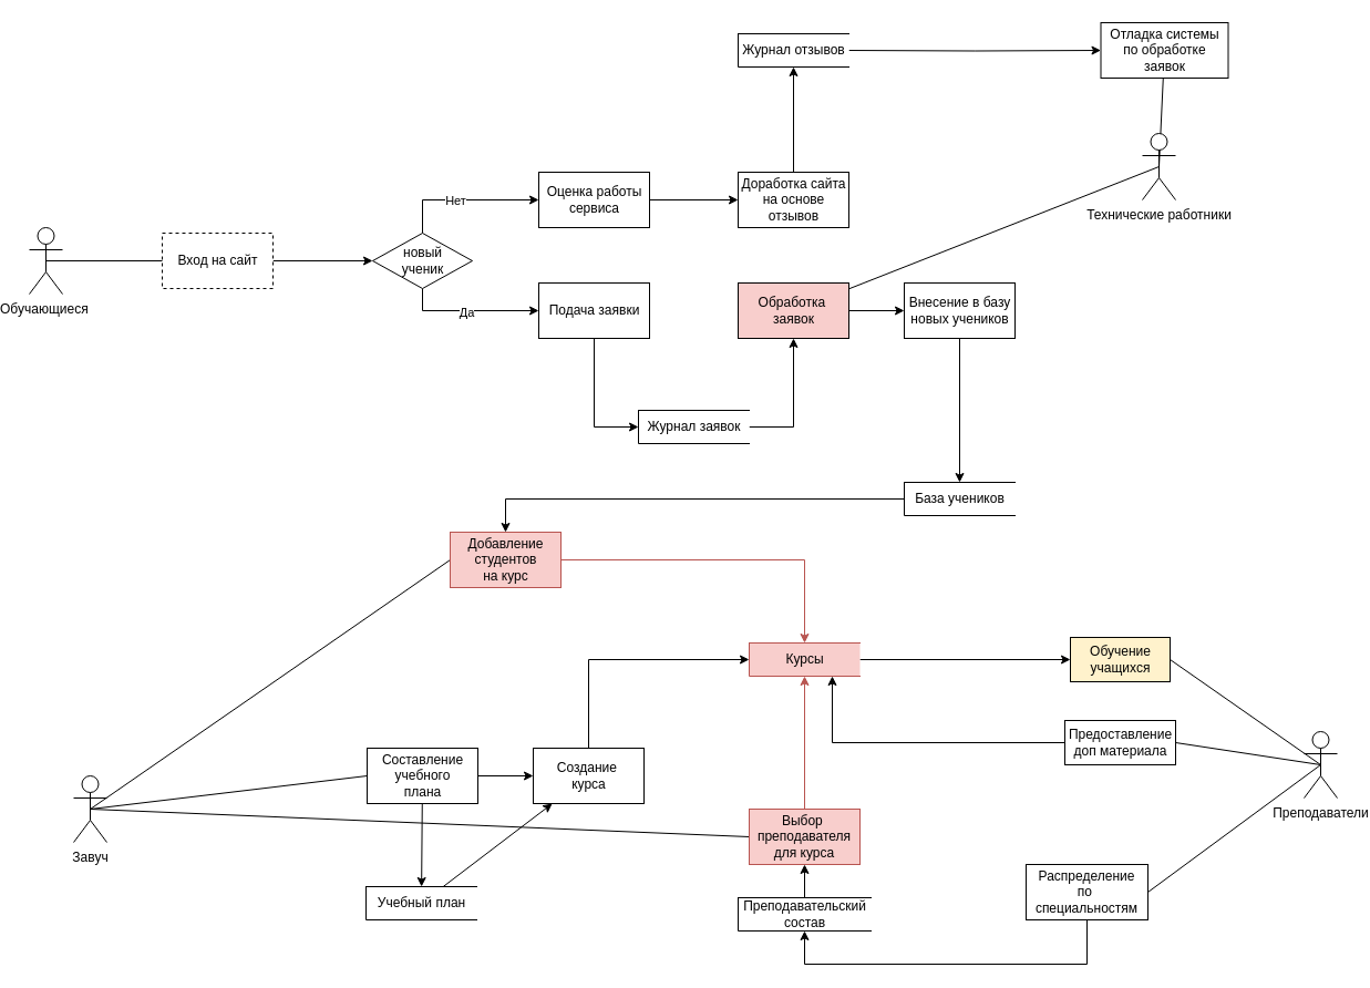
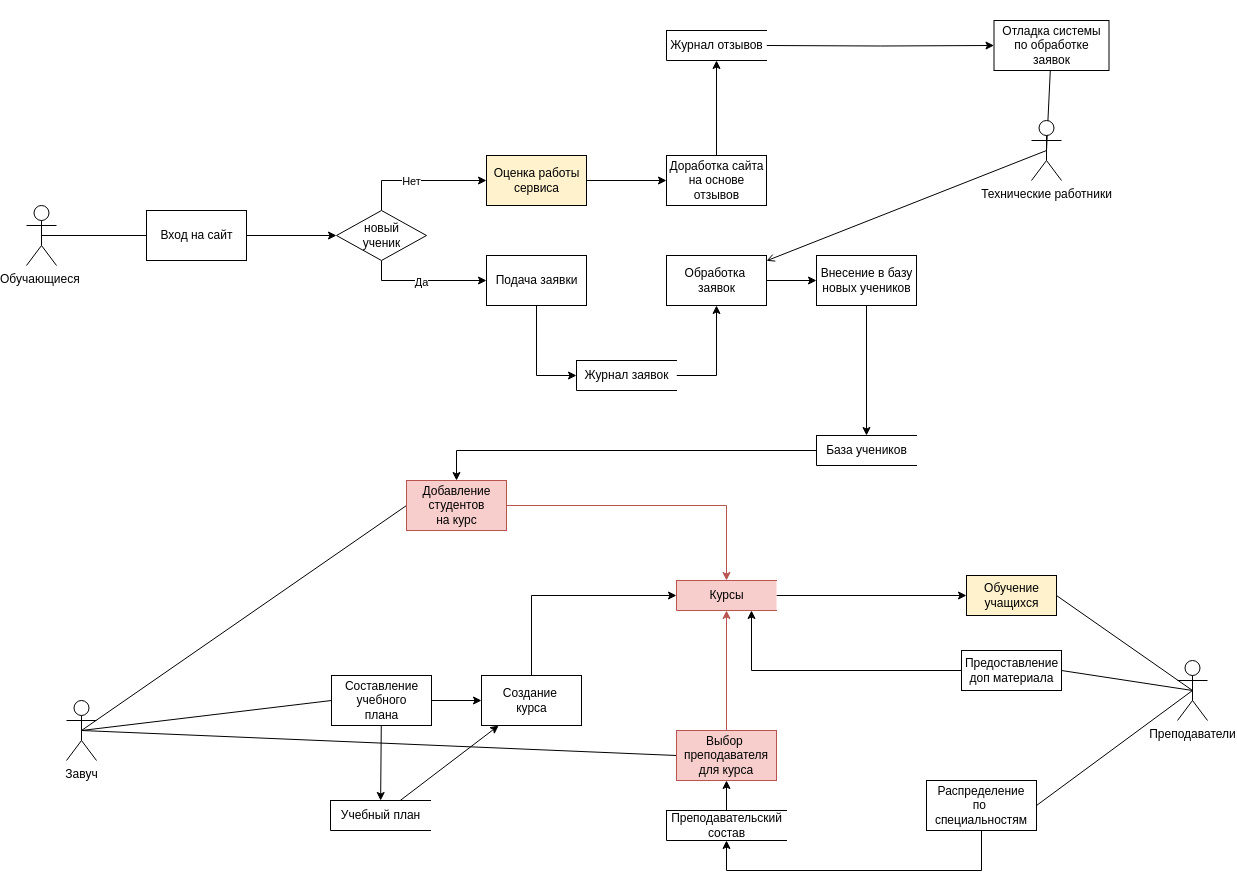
  <mxCell id="0" />
  <mxCell id="1" parent="0" />
  <mxCell id="2" value="Обучающиеся&amp;nbsp;&lt;br&gt;" style="shape=umlActor;verticalLabelPosition=bottom;verticalAlign=top;html=1;outlineConnect=0;" parent="1" vertex="1"><mxGeometry x="20" y="205" width="30" height="60" as="geometry" /></mxCell>
  <mxCell id="3" style="rounded=0;orthogonalLoop=1;jettySize=auto;html=1;exitX=0.5;exitY=0.5;exitDx=0;exitDy=0;exitPerimeter=0;entryX=1;entryY=0.5;entryDx=0;entryDy=0;endArrow=none;endFill=0;" parent="1" source="6" target="54" edge="1"><mxGeometry relative="1" as="geometry" /></mxCell>
  <mxCell id="4" style="rounded=0;orthogonalLoop=1;jettySize=auto;html=1;exitX=0.5;exitY=0.5;exitDx=0;exitDy=0;exitPerimeter=0;entryX=1;entryY=0.5;entryDx=0;entryDy=0;endArrow=none;endFill=0;" parent="1" source="6" target="39" edge="1"><mxGeometry relative="1" as="geometry" /></mxCell>
  <mxCell id="5" style="edgeStyle=none;rounded=0;orthogonalLoop=1;jettySize=auto;html=1;exitX=0.5;exitY=0.5;exitDx=0;exitDy=0;exitPerimeter=0;entryX=1;entryY=0.5;entryDx=0;entryDy=0;endArrow=none;endFill=0;" parent="1" source="6" target="37" edge="1"><mxGeometry relative="1" as="geometry" /></mxCell>
  <mxCell id="6" value="Преподаватели&lt;br&gt;" style="shape=umlActor;verticalLabelPosition=bottom;verticalAlign=top;html=1;outlineConnect=0;" parent="1" vertex="1"><mxGeometry x="1171" y="660" width="30" height="60" as="geometry" /></mxCell>
  <mxCell id="7" style="rounded=0;orthogonalLoop=1;jettySize=auto;html=1;exitX=0.5;exitY=0.5;exitDx=0;exitDy=0;exitPerimeter=0;entryX=0;entryY=0.5;entryDx=0;entryDy=0;endArrow=none;endFill=0;" parent="1" source="10" target="42" edge="1"><mxGeometry relative="1" as="geometry" /></mxCell>
  <mxCell id="8" style="rounded=0;orthogonalLoop=1;jettySize=auto;html=1;exitX=0.5;exitY=0.5;exitDx=0;exitDy=0;exitPerimeter=0;entryX=0;entryY=0.5;entryDx=0;entryDy=0;endArrow=none;endFill=0;" parent="1" source="10" target="46" edge="1"><mxGeometry relative="1" as="geometry" /></mxCell>
  <mxCell id="9" style="rounded=0;orthogonalLoop=1;jettySize=auto;html=1;exitX=0.5;exitY=0.5;exitDx=0;exitDy=0;exitPerimeter=0;entryX=0;entryY=0.5;entryDx=0;entryDy=0;endArrow=none;endFill=0;" parent="1" source="10" target="52" edge="1"><mxGeometry relative="1" as="geometry" /></mxCell>
  <mxCell id="10" value="Завуч&lt;br&gt;" style="shape=umlActor;verticalLabelPosition=bottom;verticalAlign=top;html=1;outlineConnect=0;" parent="1" vertex="1"><mxGeometry x="60" y="700" width="30" height="60" as="geometry" /></mxCell>
  <mxCell id="11" style="rounded=0;orthogonalLoop=1;jettySize=auto;html=1;exitX=0.5;exitY=0.5;exitDx=0;exitDy=0;exitPerimeter=0;endArrow=none;endFill=0;" parent="1" source="13" target="34" edge="1"><mxGeometry relative="1" as="geometry"><mxPoint x="1045" y="155" as="targetPoint" /></mxGeometry></mxCell>
- <mxCell id="12" style="rounded=0;orthogonalLoop=1;jettySize=auto;html=1;exitX=0.5;exitY=0.5;exitDx=0;exitDy=0;exitPerimeter=0;endArrow=none;endFill=0;" parent="1" source="13" target="26" edge="1"><mxGeometry relative="1" as="geometry" /></mxCell>
+ <mxCell id="12" style="rounded=0;orthogonalLoop=1;jettySize=auto;html=1;exitX=0.5;exitY=0.5;exitDx=0;exitDy=0;exitPerimeter=0;endArrow=open;endFill=0;" parent="1" source="13" target="26" edge="1"><mxGeometry relative="1" as="geometry" /></mxCell>
  <mxCell id="13" value="Технические работники" style="shape=umlActor;verticalLabelPosition=bottom;verticalAlign=top;html=1;outlineConnect=0;" parent="1" vertex="1"><mxGeometry x="1025" y="120" width="30" height="60" as="geometry" /></mxCell>
  <mxCell id="14" style="edgeStyle=orthogonalEdgeStyle;rounded=0;orthogonalLoop=1;jettySize=auto;html=1;exitX=1;exitY=0.5;exitDx=0;exitDy=0;entryX=0;entryY=0.5;entryDx=0;entryDy=0;" parent="1" source="15" target="20" edge="1"><mxGeometry relative="1" as="geometry" /></mxCell>
- <mxCell id="15" value="Вход на сайт" style="html=1;dashed=1;whitespace=wrap;" parent="1" vertex="1"><mxGeometry x="140" y="210" width="100" height="50" as="geometry" /></mxCell>
+ <mxCell id="15" value="Вход на сайт" style="html=1;dashed=0;whitespace=wrap;" parent="1" vertex="1"><mxGeometry x="140" y="210" width="100" height="50" as="geometry" /></mxCell>
  <mxCell id="16" style="edgeStyle=orthogonalEdgeStyle;rounded=0;orthogonalLoop=1;jettySize=auto;html=1;exitX=0.5;exitY=0;exitDx=0;exitDy=0;entryX=0;entryY=0.5;entryDx=0;entryDy=0;" parent="1" source="20" target="22" edge="1"><mxGeometry relative="1" as="geometry" /></mxCell>
  <mxCell id="17" value="Нет" style="edgeLabel;html=1;align=center;verticalAlign=middle;resizable=0;points=[];" parent="16" vertex="1" connectable="0"><mxGeometry x="-0.126" relative="1" as="geometry"><mxPoint as="offset" /></mxGeometry></mxCell>
  <mxCell id="18" style="edgeStyle=orthogonalEdgeStyle;rounded=0;orthogonalLoop=1;jettySize=auto;html=1;exitX=0.5;exitY=1;exitDx=0;exitDy=0;entryX=0;entryY=0.5;entryDx=0;entryDy=0;" parent="1" source="20" target="24" edge="1"><mxGeometry relative="1" as="geometry" /></mxCell>
  <mxCell id="19" value="Да" style="edgeLabel;html=1;align=center;verticalAlign=middle;resizable=0;points=[];" parent="18" vertex="1" connectable="0"><mxGeometry x="-0.056" y="-1" relative="1" as="geometry"><mxPoint as="offset" /></mxGeometry></mxCell>
  <mxCell id="20" value="новый&lt;br&gt;ученик" style="shape=rhombus;html=1;dashed=0;whitespace=wrap;perimeter=rhombusPerimeter;" parent="1" vertex="1"><mxGeometry x="330" y="210" width="90" height="50" as="geometry" /></mxCell>
  <mxCell id="21" value="" style="edgeStyle=orthogonalEdgeStyle;rounded=0;orthogonalLoop=1;jettySize=auto;html=1;endArrow=classic;endFill=1;" parent="1" source="22" target="28" edge="1"><mxGeometry relative="1" as="geometry" /></mxCell>
- <mxCell id="22" value="Оценка работы&lt;br&gt;сервиса" style="html=1;dashed=0;whitespace=wrap;" parent="1" vertex="1"><mxGeometry x="480" y="155" width="100" height="50" as="geometry" /></mxCell>
+ <mxCell id="22" value="Оценка работы&lt;br&gt;сервиса" style="html=1;dashed=0;whitespace=wrap;fillColor=#fff2cc;" parent="1" vertex="1"><mxGeometry x="480" y="155" width="100" height="50" as="geometry" /></mxCell>
  <mxCell id="23" style="edgeStyle=orthogonalEdgeStyle;rounded=0;orthogonalLoop=1;jettySize=auto;html=1;exitX=0.5;exitY=1;exitDx=0;exitDy=0;entryX=0;entryY=0.5;entryDx=0;entryDy=0;endArrow=classic;endFill=1;" parent="1" source="24" target="31" edge="1"><mxGeometry relative="1" as="geometry" /></mxCell>
  <mxCell id="24" value="Подача заявки" style="html=1;dashed=0;whitespace=wrap;" parent="1" vertex="1"><mxGeometry x="480" y="255" width="100" height="50" as="geometry" /></mxCell>
  <mxCell id="25" value="" style="edgeStyle=orthogonalEdgeStyle;rounded=0;orthogonalLoop=1;jettySize=auto;html=1;endArrow=classic;endFill=1;" parent="1" source="26" target="48" edge="1"><mxGeometry relative="1" as="geometry" /></mxCell>
- <mxCell id="26" value="Обработка&amp;nbsp;&lt;br&gt;заявок" style="html=1;dashed=0;whitespace=wrap;fillColor=#f8cecc;" parent="1" vertex="1"><mxGeometry x="660" y="255" width="100" height="50" as="geometry" /></mxCell>
+ <mxCell id="26" value="Обработка&amp;nbsp;&lt;br&gt;заявок" style="html=1;dashed=0;whitespace=wrap;" parent="1" vertex="1"><mxGeometry x="660" y="255" width="100" height="50" as="geometry" /></mxCell>
  <mxCell id="27" style="edgeStyle=orthogonalEdgeStyle;rounded=0;orthogonalLoop=1;jettySize=auto;html=1;exitX=0.5;exitY=0;exitDx=0;exitDy=0;entryX=0.5;entryY=1;entryDx=0;entryDy=0;endArrow=classic;endFill=1;" parent="1" source="28" target="36" edge="1"><mxGeometry relative="1" as="geometry" /></mxCell>
  <mxCell id="28" value="Доработка сайта&lt;br&gt;на основе&lt;br&gt;отзывов" style="html=1;dashed=0;whitespace=wrap;" parent="1" vertex="1"><mxGeometry x="660" y="155" width="100" height="50" as="geometry" /></mxCell>
  <mxCell id="29" value="" style="endArrow=none;html=1;entryX=0;entryY=0.5;entryDx=0;entryDy=0;exitX=0.5;exitY=0.5;exitDx=0;exitDy=0;exitPerimeter=0;" parent="1" source="2" target="15" edge="1"><mxGeometry width="50" height="50" relative="1" as="geometry"><mxPoint x="110" y="265" as="sourcePoint" /><mxPoint x="160" y="215" as="targetPoint" /></mxGeometry></mxCell>
  <mxCell id="30" style="edgeStyle=orthogonalEdgeStyle;rounded=0;orthogonalLoop=1;jettySize=auto;html=1;exitX=1;exitY=0.5;exitDx=0;exitDy=0;entryX=0.5;entryY=1;entryDx=0;entryDy=0;endArrow=classic;endFill=1;" parent="1" source="31" target="26" edge="1"><mxGeometry relative="1" as="geometry" /></mxCell>
- <mxCell id="31" value="Журнал заявок" style="html=1;dashed=0;whitespace=wrap;shape=partialRectangle;right=0;" parent="1" vertex="1"><mxGeometry x="570" y="370" width="100" height="30" as="geometry" /></mxCell>
+ <mxCell id="31" value="Журнал заявок" style="html=1;dashed=0;whitespace=wrap;shape=partialRectangle;right=0;" parent="1" vertex="1"><mxGeometry x="570" y="360" width="100" height="30" as="geometry" /></mxCell>
  <mxCell id="32" style="edgeStyle=none;rounded=0;orthogonalLoop=1;jettySize=auto;html=1;endArrow=classic;endFill=1;" edge="1" parent="1" source="33" target="37"><mxGeometry relative="1" as="geometry" /></mxCell>
  <mxCell id="33" value="Курсы" style="html=1;dashed=0;whitespace=wrap;shape=partialRectangle;right=0;fillColor=#f8cecc;strokeColor=#b85450;" parent="1" vertex="1"><mxGeometry x="670" y="580" width="100" height="30" as="geometry" /></mxCell>
  <mxCell id="34" value="Отладка системы&lt;br&gt;по обработке&lt;br&gt;заявок" style="whiteSpace=wrap;html=1;dashed=0;" parent="1" vertex="1"><mxGeometry x="987.5" y="20" width="115" height="50" as="geometry" /></mxCell>
  <mxCell id="35" style="edgeStyle=orthogonalEdgeStyle;rounded=0;orthogonalLoop=1;jettySize=auto;html=1;exitX=1;exitY=0.5;exitDx=0;exitDy=0;entryX=0;entryY=0.5;entryDx=0;entryDy=0;endArrow=classic;endFill=1;" parent="1" target="34" edge="1"><mxGeometry relative="1" as="geometry"><mxPoint x="760" y="45" as="sourcePoint" /></mxGeometry></mxCell>
  <mxCell id="36" value="Журнал отзывов" style="html=1;dashed=0;whitespace=wrap;shape=partialRectangle;right=0;" parent="1" vertex="1"><mxGeometry x="660" y="30" width="100" height="30" as="geometry" /></mxCell>
  <mxCell id="37" value="Обучение&lt;br&gt;учащихся" style="html=1;dashed=0;whitespace=wrap;fillColor=#fff2cc;" parent="1" vertex="1"><mxGeometry x="960" y="575" width="90" height="40" as="geometry" /></mxCell>
  <mxCell id="38" style="edgeStyle=orthogonalEdgeStyle;rounded=0;orthogonalLoop=1;jettySize=auto;html=1;exitX=0;exitY=0.5;exitDx=0;exitDy=0;entryX=0.75;entryY=1;entryDx=0;entryDy=0;endArrow=classic;endFill=1;" parent="1" source="39" target="33" edge="1"><mxGeometry relative="1" as="geometry" /></mxCell>
  <mxCell id="39" value="Предоставление&lt;br&gt;доп материала" style="html=1;dashed=0;whitespace=wrap;" parent="1" vertex="1"><mxGeometry x="955" y="650" width="100" height="40" as="geometry" /></mxCell>
  <mxCell id="40" style="edgeStyle=orthogonalEdgeStyle;rounded=0;orthogonalLoop=1;jettySize=auto;html=1;exitX=1;exitY=0.5;exitDx=0;exitDy=0;entryX=0;entryY=0.5;entryDx=0;entryDy=0;endArrow=classic;endFill=1;" parent="1" source="42" target="44" edge="1"><mxGeometry relative="1" as="geometry" /></mxCell>
  <mxCell id="41" style="edgeStyle=none;rounded=0;orthogonalLoop=1;jettySize=auto;html=1;endArrow=classic;endFill=1;" edge="1" parent="1" source="42" target="58"><mxGeometry relative="1" as="geometry" /></mxCell>
  <mxCell id="42" value="Составление&lt;br&gt;учебного&lt;br&gt;плана" style="html=1;dashed=0;whitespace=wrap;" parent="1" vertex="1"><mxGeometry x="325" y="675" width="100" height="50" as="geometry" /></mxCell>
  <mxCell id="43" style="edgeStyle=orthogonalEdgeStyle;rounded=0;orthogonalLoop=1;jettySize=auto;html=1;exitX=0.5;exitY=0;exitDx=0;exitDy=0;entryX=0;entryY=0.5;entryDx=0;entryDy=0;endArrow=classic;endFill=1;" parent="1" source="44" target="33" edge="1"><mxGeometry relative="1" as="geometry" /></mxCell>
  <mxCell id="44" value="Создание&amp;nbsp;&lt;br&gt;курса" style="html=1;dashed=0;whitespace=wrap;" parent="1" vertex="1"><mxGeometry x="475" y="675" width="100" height="50" as="geometry" /></mxCell>
  <mxCell id="45" style="edgeStyle=orthogonalEdgeStyle;rounded=0;orthogonalLoop=1;jettySize=auto;html=1;exitX=1;exitY=0.5;exitDx=0;exitDy=0;entryX=0.5;entryY=0;entryDx=0;entryDy=0;endArrow=classic;endFill=1;fillColor=#f8cecc;strokeColor=#b85450;" parent="1" source="46" target="33" edge="1"><mxGeometry relative="1" as="geometry" /></mxCell>
  <mxCell id="46" value="Добавление&lt;br&gt;студентов&lt;br&gt;на курс" style="html=1;dashed=0;whitespace=wrap;fillColor=#f8cecc;strokeColor=#b85450;" parent="1" vertex="1"><mxGeometry x="400" y="480" width="100" height="50" as="geometry" /></mxCell>
  <mxCell id="47" style="edgeStyle=orthogonalEdgeStyle;rounded=0;orthogonalLoop=1;jettySize=auto;html=1;exitX=0.5;exitY=1;exitDx=0;exitDy=0;entryX=0.5;entryY=0;entryDx=0;entryDy=0;endArrow=classic;endFill=1;" parent="1" source="48" target="50" edge="1"><mxGeometry relative="1" as="geometry" /></mxCell>
  <mxCell id="48" value="Внесение в базу&lt;br&gt;новых учеников" style="html=1;dashed=0;whitespace=wrap;" parent="1" vertex="1"><mxGeometry x="810" y="255" width="100" height="50" as="geometry" /></mxCell>
  <mxCell id="49" style="edgeStyle=orthogonalEdgeStyle;rounded=0;orthogonalLoop=1;jettySize=auto;html=1;exitX=0;exitY=0.5;exitDx=0;exitDy=0;entryX=0.5;entryY=0;entryDx=0;entryDy=0;endArrow=classic;endFill=1;" parent="1" source="50" target="46" edge="1"><mxGeometry relative="1" as="geometry" /></mxCell>
  <mxCell id="50" value="База учеников" style="html=1;dashed=0;whitespace=wrap;shape=partialRectangle;right=0;" parent="1" vertex="1"><mxGeometry x="810" y="435" width="100" height="30" as="geometry" /></mxCell>
  <mxCell id="51" style="edgeStyle=orthogonalEdgeStyle;rounded=0;orthogonalLoop=1;jettySize=auto;html=1;exitX=0.5;exitY=0;exitDx=0;exitDy=0;entryX=0.5;entryY=1;entryDx=0;entryDy=0;endArrow=classic;endFill=1;fillColor=#f8cecc;strokeColor=#b85450;" parent="1" source="52" target="33" edge="1"><mxGeometry relative="1" as="geometry" /></mxCell>
  <mxCell id="52" value="Выбор&amp;nbsp;&lt;br&gt;преподавателя&lt;br&gt;для курса" style="rounded=0;whiteSpace=wrap;html=1;fillColor=#f8cecc;strokeColor=#b85450;" parent="1" vertex="1"><mxGeometry x="670" y="730" width="100" height="50" as="geometry" /></mxCell>
  <mxCell id="53" style="edgeStyle=orthogonalEdgeStyle;rounded=0;orthogonalLoop=1;jettySize=auto;html=1;exitX=0.5;exitY=1;exitDx=0;exitDy=0;entryX=0.5;entryY=1;entryDx=0;entryDy=0;endArrow=classic;endFill=1;" parent="1" source="54" target="56" edge="1"><mxGeometry relative="1" as="geometry"><Array as="points"><mxPoint x="975" y="870" /><mxPoint x="720" y="870" /></Array></mxGeometry></mxCell>
  <mxCell id="54" value="Распределение&lt;br&gt;по&amp;nbsp;&lt;br&gt;специальностям" style="rounded=0;whiteSpace=wrap;html=1;" parent="1" vertex="1"><mxGeometry x="920" y="780" width="110" height="50" as="geometry" /></mxCell>
  <mxCell id="55" value="" style="edgeStyle=orthogonalEdgeStyle;rounded=0;orthogonalLoop=1;jettySize=auto;html=1;endArrow=classic;endFill=1;" parent="1" source="56" target="52" edge="1"><mxGeometry relative="1" as="geometry" /></mxCell>
  <mxCell id="56" value="Преподавательский&lt;br&gt;состав" style="html=1;dashed=0;whitespace=wrap;shape=partialRectangle;right=0;" parent="1" vertex="1"><mxGeometry x="660" y="810" width="120" height="30" as="geometry" /></mxCell>
  <mxCell id="57" style="edgeStyle=none;rounded=0;orthogonalLoop=1;jettySize=auto;html=1;endArrow=classic;endFill=1;" edge="1" parent="1" source="58" target="44"><mxGeometry relative="1" as="geometry" /></mxCell>
  <mxCell id="58" value="Учебный план" style="html=1;dashed=0;whitespace=wrap;shape=partialRectangle;right=0;" vertex="1" parent="1"><mxGeometry x="324" y="800" width="100" height="30" as="geometry" /></mxCell>
